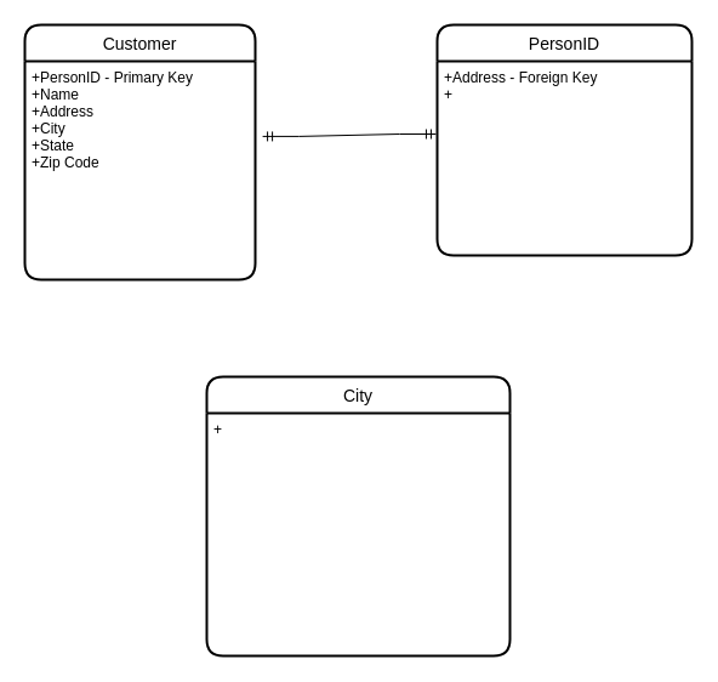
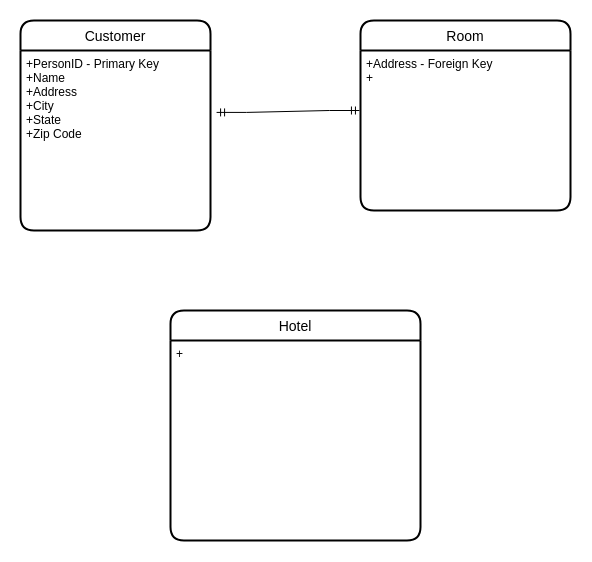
  <mxCell id="0" />
  <mxCell id="1" parent="0" />
  <mxCell id="2" value="Customer" style="swimlane;childLayout=stackLayout;horizontal=1;startSize=30;horizontalStack=0;rounded=1;fontSize=14;fontStyle=0;strokeWidth=2;resizeParent=0;resizeLast=1;shadow=0;dashed=0;align=center;" vertex="1" parent="1"><mxGeometry x="20" y="20" width="190" height="210" as="geometry" /></mxCell>
  <mxCell id="3" value="+PersonID - Primary Key&#10;+Name&#10;+Address&#10;+City&#10;+State&#10;+Zip Code&#10;&#10;" style="align=left;strokeColor=none;fillColor=none;spacingLeft=4;fontSize=12;verticalAlign=top;resizable=0;rotatable=0;part=1;fontStyle=0" vertex="1" parent="2"><mxGeometry y="30" width="190" height="180" as="geometry" /></mxCell>
- <mxCell id="4" value="PersonID" style="swimlane;childLayout=stackLayout;horizontal=1;startSize=30;horizontalStack=0;rounded=1;fontSize=14;fontStyle=0;strokeWidth=2;resizeParent=0;resizeLast=1;shadow=0;dashed=0;align=center;" vertex="1" parent="1"><mxGeometry x="360" y="20" width="210" height="190" as="geometry" /></mxCell>
+ <mxCell id="4" value="Room" style="swimlane;childLayout=stackLayout;horizontal=1;startSize=30;horizontalStack=0;rounded=1;fontSize=14;fontStyle=0;strokeWidth=2;resizeParent=0;resizeLast=1;shadow=0;dashed=0;align=center;" vertex="1" parent="1"><mxGeometry x="360" y="20" width="210" height="190" as="geometry" /></mxCell>
  <mxCell id="5" value="+Address - Foreign Key&#10;+" style="align=left;strokeColor=none;fillColor=none;spacingLeft=4;fontSize=12;verticalAlign=top;resizable=0;rotatable=0;part=1;" vertex="1" parent="4"><mxGeometry y="30" width="210" height="160" as="geometry" /></mxCell>
  <mxCell id="6" value="" style="edgeStyle=entityRelationEdgeStyle;fontSize=12;html=1;endArrow=ERmandOne;startArrow=ERmandOne;rounded=0;exitX=1.032;exitY=0.344;exitDx=0;exitDy=0;exitPerimeter=0;entryX=-0.005;entryY=0.375;entryDx=0;entryDy=0;entryPerimeter=0;" edge="1" parent="1" source="3" target="5"><mxGeometry width="100" height="100" relative="1" as="geometry"><mxPoint x="260" y="170" as="sourcePoint" /><mxPoint x="360" y="70" as="targetPoint" /></mxGeometry></mxCell>
- <mxCell id="7" value="City" style="swimlane;childLayout=stackLayout;horizontal=1;startSize=30;horizontalStack=0;rounded=1;fontSize=14;fontStyle=0;strokeWidth=2;resizeParent=0;resizeLast=1;shadow=0;dashed=0;align=center;" vertex="1" parent="1"><mxGeometry x="170" y="310" width="250" height="230" as="geometry" /></mxCell>
+ <mxCell id="7" value="Hotel" style="swimlane;childLayout=stackLayout;horizontal=1;startSize=30;horizontalStack=0;rounded=1;fontSize=14;fontStyle=0;strokeWidth=2;resizeParent=0;resizeLast=1;shadow=0;dashed=0;align=center;" vertex="1" parent="1"><mxGeometry x="170" y="310" width="250" height="230" as="geometry" /></mxCell>
  <mxCell id="8" value="+" style="align=left;strokeColor=none;fillColor=none;spacingLeft=4;fontSize=12;verticalAlign=top;resizable=0;rotatable=0;part=1;" vertex="1" parent="7"><mxGeometry y="30" width="250" height="200" as="geometry" /></mxCell>
